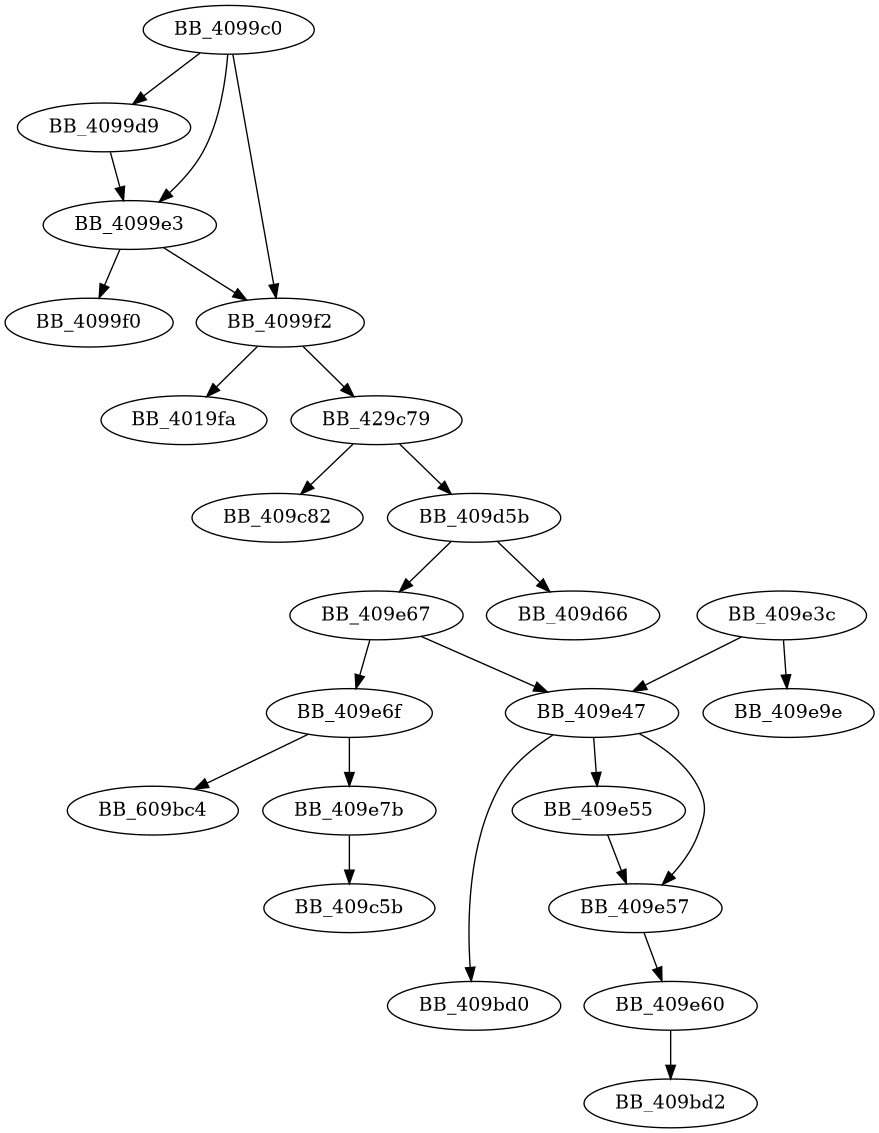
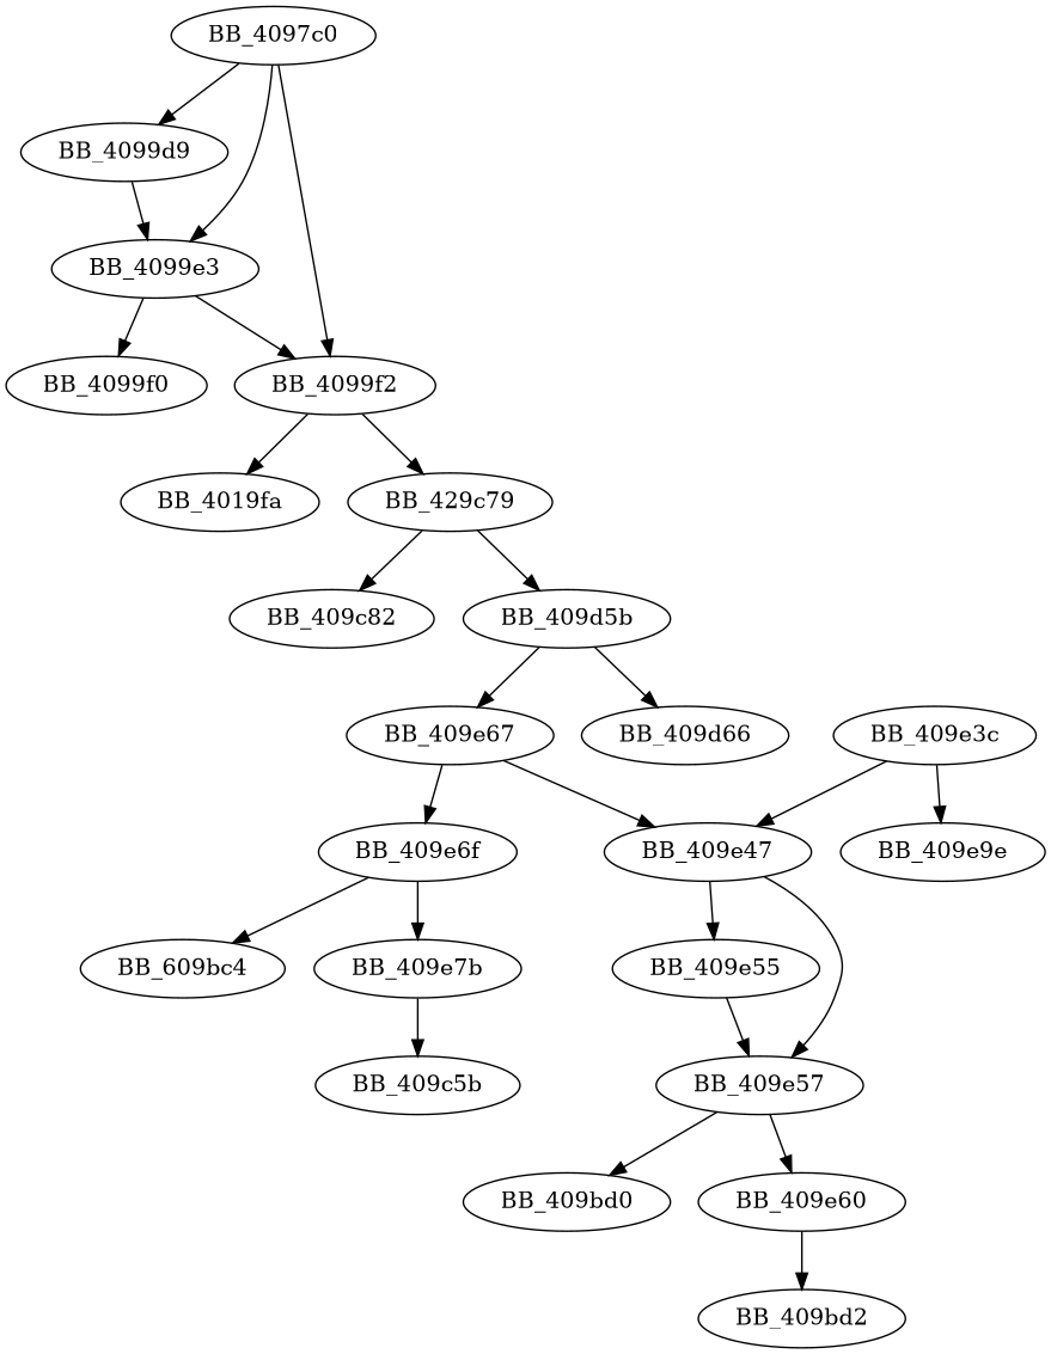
  digraph {
-   BB_4099c0
+   BB_4099c0 [label=BB_4097c0]
    BB_4099d9
    BB_4099e3
    BB_4099f2
    BB_4099f0
    n6 [label=BB_4019fa]
    n7 [label=BB_429c79]
    BB_409c82
    BB_409d5b
    BB_409d66
    BB_409e67
    BB_409e47
    BB_409e6f
    BB_409e55
    BB_409e57
    n16 [label=BB_609bc4]
    BB_409e7b
    BB_409e3c
    BB_409e9e
    BB_409bd0
    BB_409e60
    BB_409bd2
    BB_409c5b
    BB_4099c0 -> BB_4099d9
    BB_4099c0 -> BB_4099e3
    BB_4099c0 -> BB_4099f2
    BB_4099d9 -> BB_4099e3
    BB_4099e3 -> BB_4099f2
    BB_4099e3 -> BB_4099f0
    BB_4099f2 -> n6
    BB_4099f2 -> n7
    n7 -> BB_409c82
    n7 -> BB_409d5b
    BB_409d5b -> BB_409d66
    BB_409d5b -> BB_409e67
    BB_409e67 -> BB_409e47
    BB_409e67 -> BB_409e6f
    BB_409e47 -> BB_409e55
    BB_409e47 -> BB_409e57
    BB_409e6f -> n16
    BB_409e6f -> BB_409e7b
    BB_409e55 -> BB_409e57
-   BB_409e47 -> BB_409bd0
+   BB_409e57 -> BB_409bd0
    BB_409e57 -> BB_409e60
    BB_409e7b -> BB_409c5b
    BB_409e3c -> BB_409e47
    BB_409e3c -> BB_409e9e
    BB_409e60 -> BB_409bd2
  }
